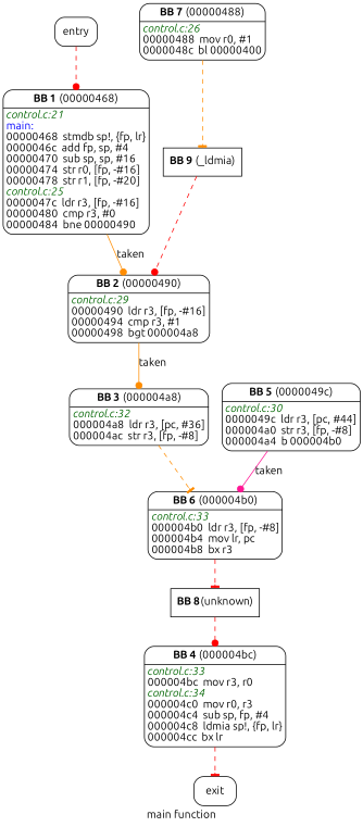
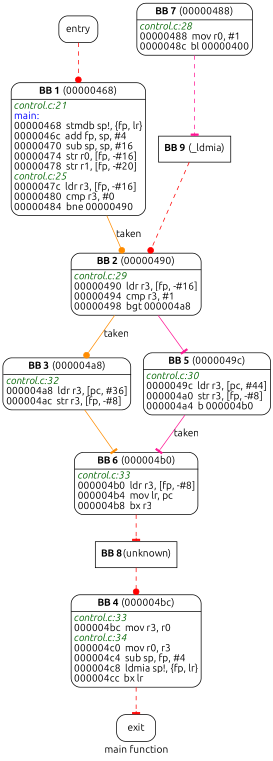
  digraph {
    fontname=Ubuntu
    label=<main function>
    node [fontname=Ubuntu shape=Mrecord margin=0]
    edge [arrowhead=tee color=red fontname=Ubuntu style=dashed]
    n1 [height=0.51389 label=<entry> width=0.75 margin=""]
    n2 [height=2.5556 label=<<TABLE BORDER="0"><TR><TD><B>BB 1</B> (00000468)</TD></TR><HR/><TR><TD ALIGN="LEFT"><FONT COLOR="darkgreen"><I>control.c:21</I></FONT><BR ALIGN="left"/><FONT COLOR="blue">main:</FONT><BR ALIGN="left"/>00000468  stmdb sp!, \{fp, lr\}<BR ALIGN="left"/>0000046c  add fp, sp, #4<BR ALIGN="left"/>00000470  sub sp, sp, #16<BR ALIGN="left"/>00000474  str r0, [fp, -#16]<BR ALIGN="left"/>00000478  str r1, [fp, -#20]<BR ALIGN="left"/><FONT COLOR="darkgreen"><I>control.c:25</I></FONT><BR ALIGN="left"/>0000047c  ldr r3, [fp, -#16]<BR ALIGN="left"/>00000480  cmp r3, #0<BR ALIGN="left"/>00000484  bne 00000490<BR ALIGN="left"/></TD></TR></TABLE>> width=2.3889]
    n3 [height=1.1944 label=<<TABLE BORDER="0"><TR><TD><B>BB 2</B> (00000490)</TD></TR><HR/><TR><TD ALIGN="LEFT"><FONT COLOR="darkgreen"><I>control.c:29</I></FONT><BR ALIGN="left"/>00000490  ldr r3, [fp, -#16]<BR ALIGN="left"/>00000494  cmp r3, #1<BR ALIGN="left"/>00000498  bgt 000004a8<BR ALIGN="left"/></TD></TR></TABLE>> width=2.2222]
    n4 [height=1 label=<<TABLE BORDER="0"><TR><TD><B>BB 3</B> (000004a8)</TD></TR><HR/><TR><TD ALIGN="LEFT"><FONT COLOR="darkgreen"><I>control.c:32</I></FONT><BR ALIGN="left"/>000004a8  ldr r3, [pc, #36]<BR ALIGN="left"/>000004ac  str r3, [fp, -#8]<BR ALIGN="left"/></TD></TR></TABLE>> width=2.1667]
    n5 [height=1.1944 label=<<TABLE BORDER="0"><TR><TD><B>BB 5</B> (0000049c)</TD></TR><HR/><TR><TD ALIGN="LEFT"><FONT COLOR="darkgreen"><I>control.c:30</I></FONT><BR ALIGN="left"/>0000049c  ldr r3, [pc, #44]<BR ALIGN="left"/>000004a0  str r3, [fp, -#8]<BR ALIGN="left"/>000004a4  b 000004b0<BR ALIGN="left"/></TD></TR></TABLE>> width=2.1667]
-   n6 [height=1 label=<<TABLE BORDER="0"><TR><TD><B>BB 7</B> (00000488)</TD></TR><HR/><TR><TD ALIGN="LEFT"><FONT COLOR="darkgreen"><I>control.c:26</I></FONT><BR ALIGN="left"/>00000488  mov r0, #1<BR ALIGN="left"/>0000048c  bl 00000400<BR ALIGN="left"/></TD></TR></TABLE>> width=1.9167]
+   n6 [height=1 label=<<TABLE BORDER="0"><TR><TD><B>BB 7</B> (00000488)</TD></TR><HR/><TR><TD ALIGN="LEFT"><FONT COLOR="darkgreen"><I>control.c:28</I></FONT><BR ALIGN="left"/>00000488  mov r0, #1<BR ALIGN="left"/>0000048c  bl 00000400<BR ALIGN="left"/></TD></TR></TABLE>> width=1.9167]
    n7 [height=0.5 label=<<B>BB 9</B> (_ldmia)> shape=box width=1.1806 margin=""]
    n8 [height=1.1944 label=<<TABLE BORDER="0"><TR><TD><B>BB 6</B> (000004b0)</TD></TR><HR/><TR><TD ALIGN="LEFT"><FONT COLOR="darkgreen"><I>control.c:33</I></FONT><BR ALIGN="left"/>000004b0  ldr r3, [fp, -#8]<BR ALIGN="left"/>000004b4  mov lr, pc<BR ALIGN="left"/>000004b8  bx r3<BR ALIGN="left"/></TD></TR></TABLE>> width=2.125]
    n9 [height=0.5 label=<<B>BB 8</B>(unknown)> shape=box width=1.4583 margin=""]
    n10 [height=1.7778 label=<<TABLE BORDER="0"><TR><TD><B>BB 4</B> (000004bc)</TD></TR><HR/><TR><TD ALIGN="LEFT"><FONT COLOR="darkgreen"><I>control.c:33</I></FONT><BR ALIGN="left"/>000004bc  mov r3, r0<BR ALIGN="left"/><FONT COLOR="darkgreen"><I>control.c:34</I></FONT><BR ALIGN="left"/>000004c0  mov r0, r3<BR ALIGN="left"/>000004c4  sub sp, fp, #4<BR ALIGN="left"/>000004c8  ldmia sp!, \{fp, lr\}<BR ALIGN="left"/>000004cc  bx lr<BR ALIGN="left"/></TD></TR></TABLE>> width=2.3472]
    n11 [height=0.51389 label=<exit> width=0.75 margin=""]
    n1 -> n2 [arrowhead=dot]
    n2 -> n3 [arrowhead=dot color=darkorange label=<taken> style=""]
    n3 -> n4 [arrowhead=dot color=darkorange label=<taken> style=""]
-   n4 -> n8 [color=darkorange]
-   n5 -> n8 [arrowhead=dot color=deeppink label=<taken> style=""]
-   n6 -> n7 [color=darkorange]
+   n3 -> n5 [color=deeppink style=""]
+   n4 -> n8 [color=darkorange style=""]
+   n5 -> n8 [color=deeppink label=<taken> style=""]
+   n6 -> n7 [color=deeppink]
    n7 -> n3 [arrowhead=dot]
    n8 -> n9
    n9 -> n10 [arrowhead=dot]
    n10 -> n11
  }
